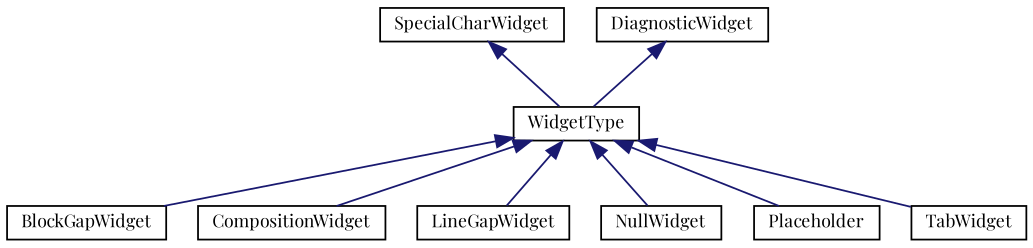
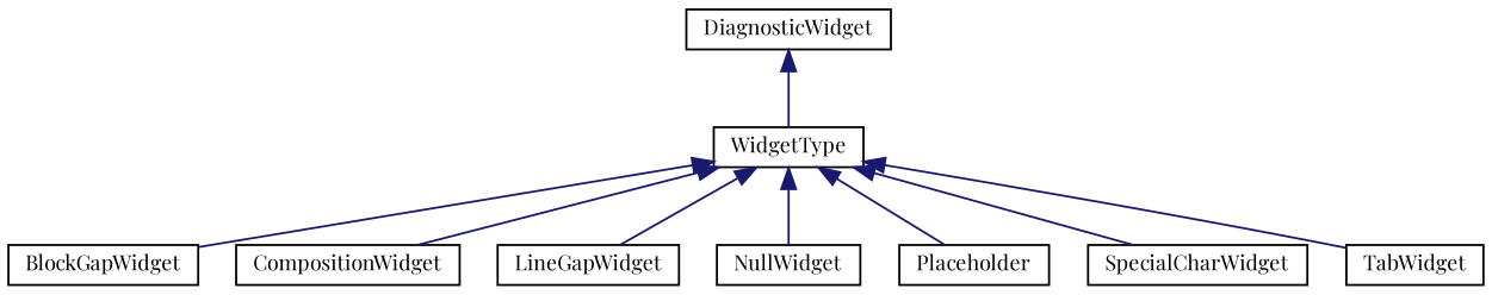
  digraph {
    fontname="Playfair Display"
    rankdir=TB
    node [color=black fillcolor=white fontname="Playfair Display" fontsize=10 shape=record style=filled]
    edge [color=midnightblue dir=back fontname="Playfair Display" fontsize=10 labelfontname=Helvetica labelfontsize=10 style=solid]
    n1 [height=0.2 label=WidgetType width=0.4]
    n2 [height=0.2 label=BlockGapWidget width=0.4]
    n3 [height=0.2 label=CompositionWidget width=0.4]
    n4 [height=0.2 label=LineGapWidget width=0.4]
    n5 [height=0.2 label=NullWidget width=0.4]
    n6 [height=0.2 label=Placeholder width=0.4]
    n7 [height=0.2 label=SpecialCharWidget width=0.4]
    n8 [height=0.2 label=TabWidget width=0.4]
    n9 [height=0.2 label=DiagnosticWidget width=0.4]
    n1 -> n2
    n1 -> n3
    n1 -> n4
    n1 -> n5
    n1 -> n6
-   n7 -> n1
+   n1 -> n7
    n1 -> n8
    n9 -> n1
  }
